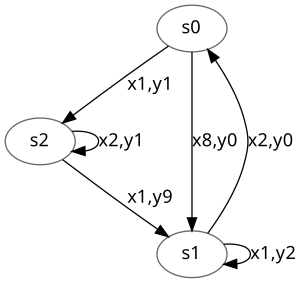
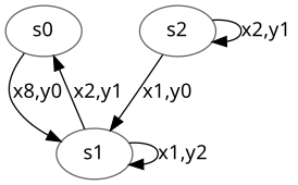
  digraph {
    fontname="Noto Sans"
    node [color=gray40 fontname="Noto Sans"]
    edge [fontname="Noto Sans"]
    s0
    s2
    s1
-   s0 -> s2 [label="x1,y1"]
    s0 -> s1 [label="x8,y0"]
    s2 -> s2 [label="x2,y1"]
-   s2 -> s1 [label="x1,y9"]
-   s1 -> s0 [label="x2,y0"]
+   s2 -> s1 [label="x1,y0"]
+   s1 -> s0 [label="x2,y1"]
    s1 -> s1 [label="x1,y2"]
  }
